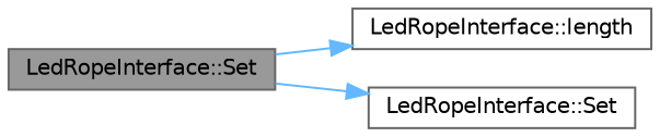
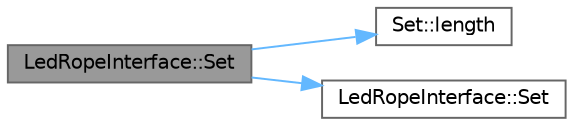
  digraph {
    rankdir=LR
    node [color=grey40 fillcolor=white fontname=Helvetica fontsize=10 shape=box style=filled]
    edge [color=steelblue1 fontname=Helvetica fontsize=10 labelfontname=Helvetica labelfontsize=10 style=solid]
    n1 [color=gray40 fillcolor=grey60 fontcolor=black height=0.2 label="LedRopeInterface::Set" width=0.4]
-   n2 [height=0.2 label="LedRopeInterface::length" width=0.4]
+   n2 [height=0.2 label="Set::length" width=0.4]
    n3 [height=0.2 label="LedRopeInterface::Set" width=0.4]
    n1 -> n2
    n1 -> n3
  }
